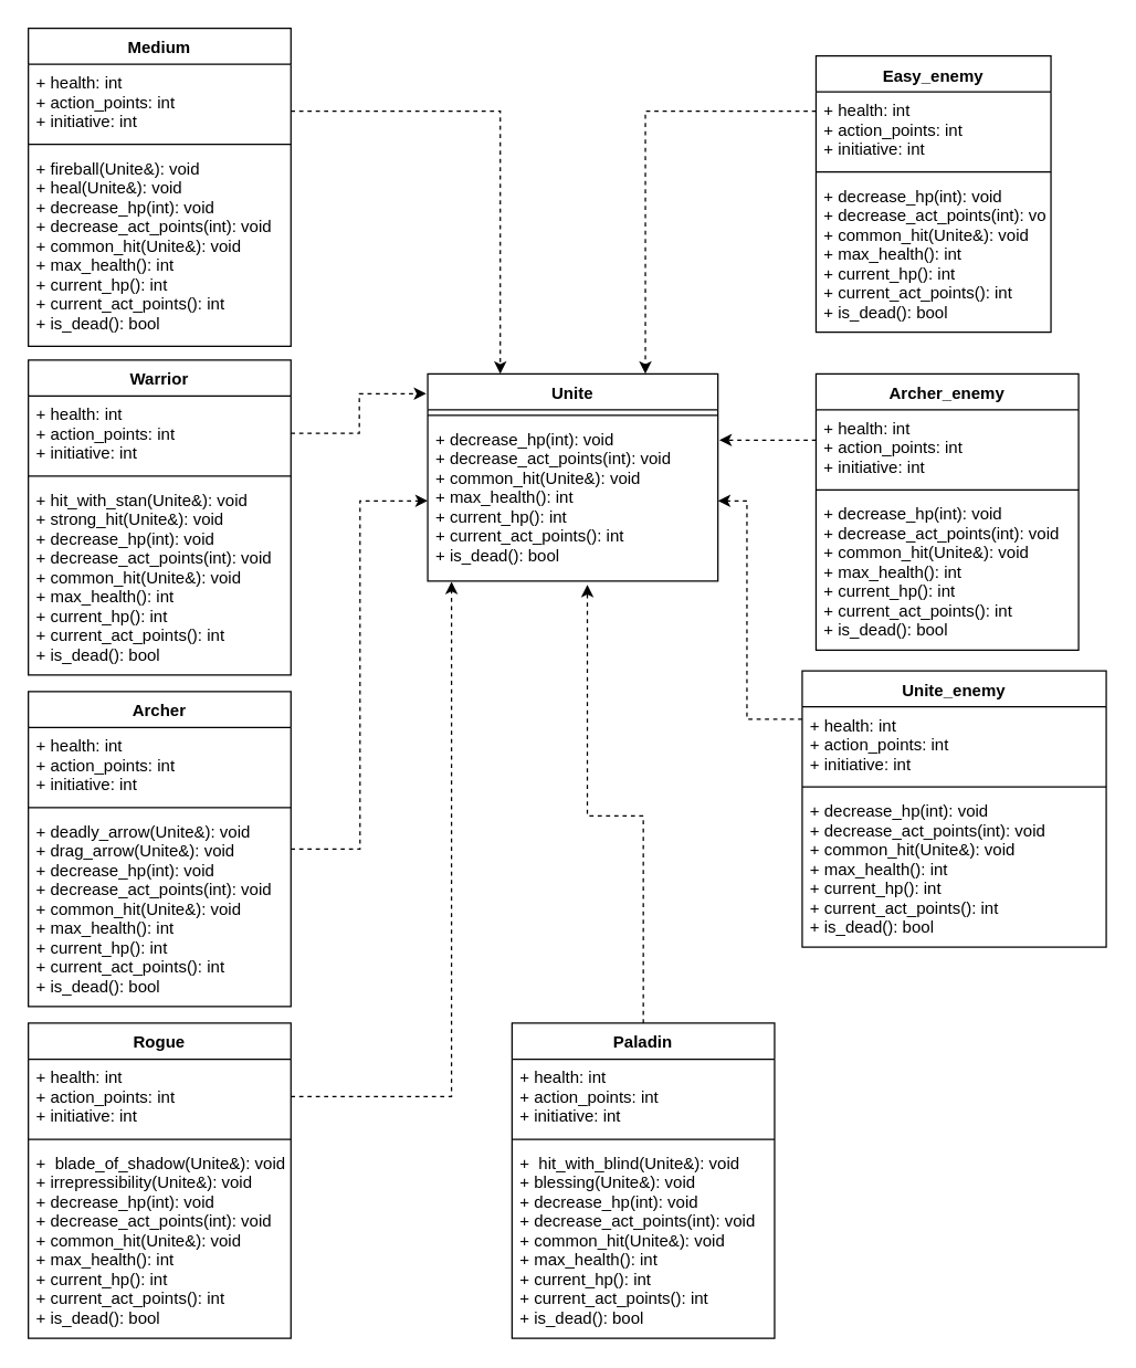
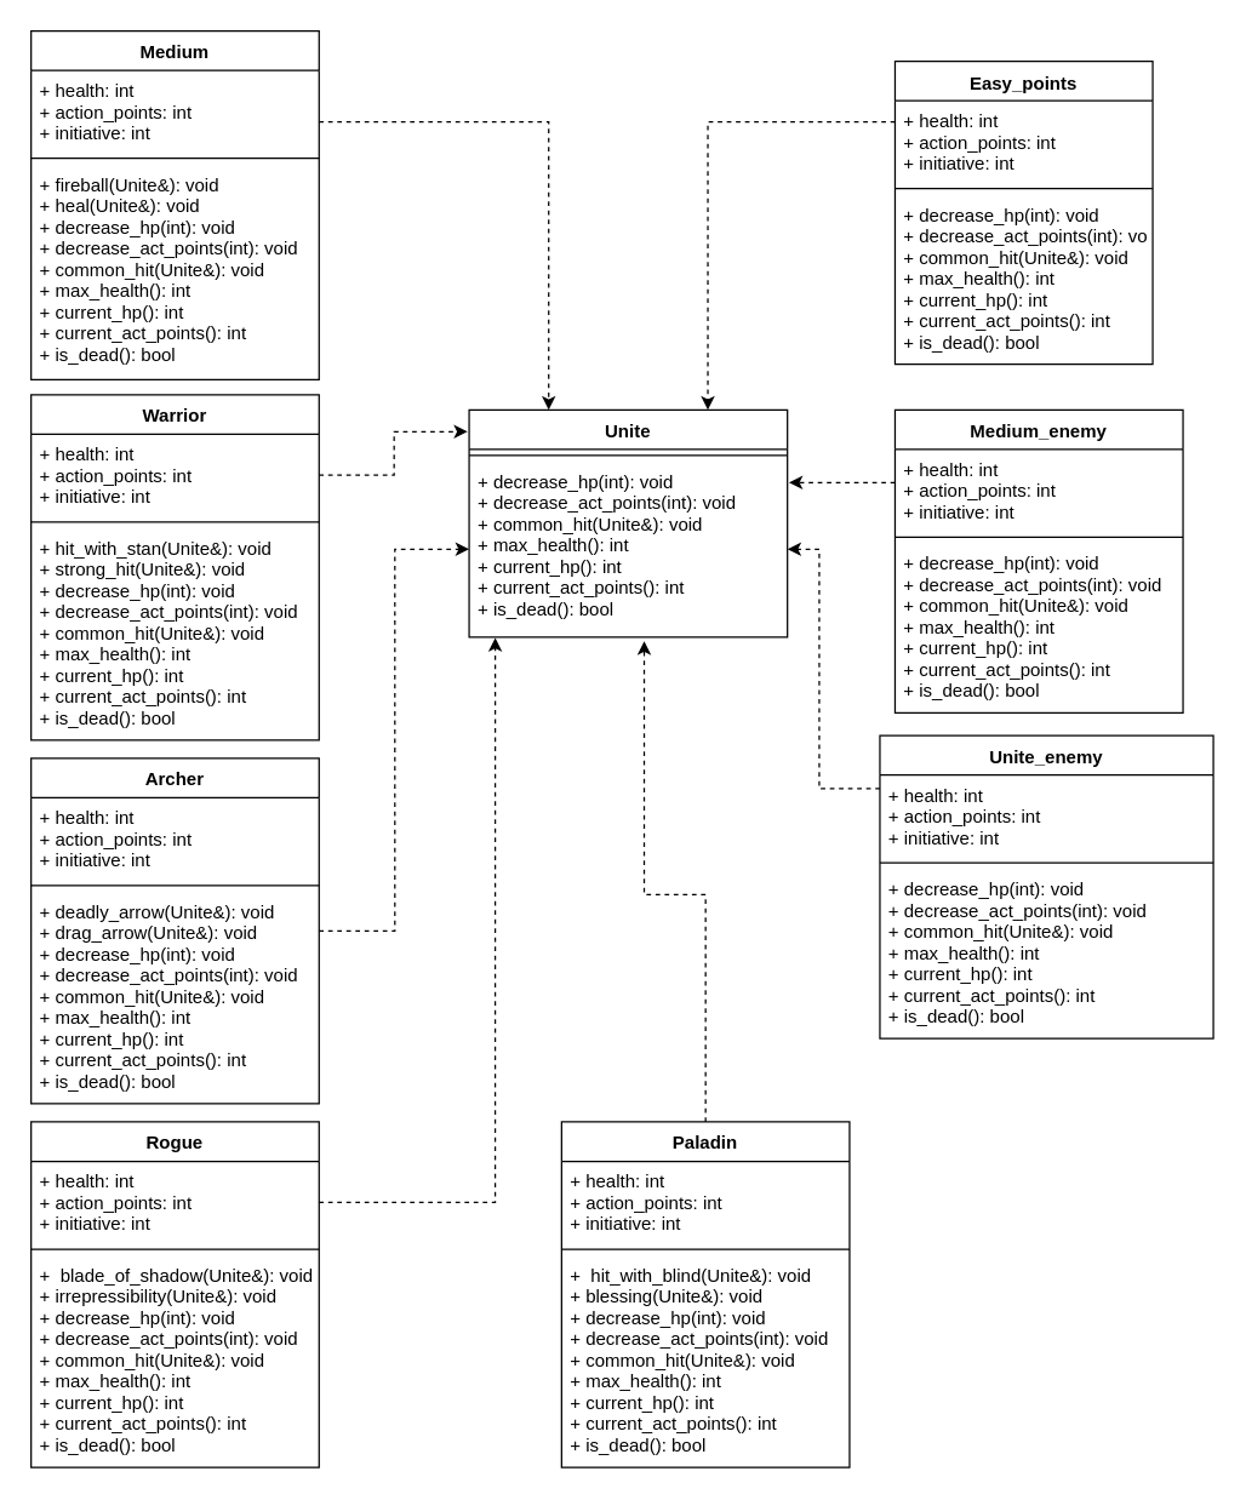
  <mxCell id="0" />
  <mxCell id="1" parent="0" />
  <mxCell id="2" value="Unite" style="swimlane;fontStyle=1;align=center;verticalAlign=top;childLayout=stackLayout;horizontal=1;startSize=26;horizontalStack=0;resizeParent=1;resizeParentMax=0;resizeLast=0;collapsible=1;marginBottom=0;spacingTop=1;glass=0;" parent="1" vertex="1"><mxGeometry x="309" y="270" width="210" height="150" as="geometry"><mxRectangle x="334" y="30" width="60" height="26" as="alternateBounds" /></mxGeometry></mxCell>
  <mxCell id="3" value="" style="line;strokeWidth=1;fillColor=none;align=left;verticalAlign=middle;spacingTop=-1;spacingLeft=3;spacingRight=3;rotatable=0;labelPosition=right;points=[];portConstraint=eastwest;" parent="2" vertex="1"><mxGeometry y="26" width="210" height="8" as="geometry" /></mxCell>
  <mxCell id="4" value="+ decrease_hp(int): void&#10;+ decrease_act_points(int): void&#10;+ common_hit(Unite&amp;): void&#10;+ max_health(): int&#10;+ current_hp(): int&#10;+ current_act_points(): int&#10;+ is_dead(): bool" style="text;strokeColor=none;fillColor=none;align=left;verticalAlign=top;spacingLeft=4;spacingRight=4;overflow=hidden;rotatable=0;points=[[0,0.5],[1,0.5]];portConstraint=eastwest;" parent="2" vertex="1"><mxGeometry y="34" width="210" height="116" as="geometry" /></mxCell>
  <mxCell id="5" value="Medium" style="swimlane;fontStyle=1;align=center;verticalAlign=top;childLayout=stackLayout;horizontal=1;startSize=26;horizontalStack=0;resizeParent=1;resizeParentMax=0;resizeLast=0;collapsible=1;marginBottom=0;glass=0;" parent="1" vertex="1"><mxGeometry x="20" y="20" width="190" height="230" as="geometry" /></mxCell>
  <mxCell id="6" value="+ health: int&#10;+ action_points: int&#10;+ initiative: int" style="text;strokeColor=none;fillColor=none;align=left;verticalAlign=top;spacingLeft=4;spacingRight=4;overflow=hidden;rotatable=0;points=[[0,0.5],[1,0.5]];portConstraint=eastwest;" parent="5" vertex="1"><mxGeometry y="26" width="190" height="54" as="geometry" /></mxCell>
  <mxCell id="7" value="" style="line;strokeWidth=1;fillColor=none;align=left;verticalAlign=middle;spacingTop=-1;spacingLeft=3;spacingRight=3;rotatable=0;labelPosition=right;points=[];portConstraint=eastwest;" parent="5" vertex="1"><mxGeometry y="80" width="190" height="8" as="geometry" /></mxCell>
  <mxCell id="8" value="+ fireball(Unite&amp;): void&#10;+ heal(Unite&amp;): void&#10;+ decrease_hp(int): void&#10;+ decrease_act_points(int): void&#10;+ common_hit(Unite&amp;): void&#10;+ max_health(): int&#10;+ current_hp(): int&#10;+ current_act_points(): int&#10;+ is_dead(): bool" style="text;strokeColor=none;fillColor=none;align=left;verticalAlign=top;spacingLeft=4;spacingRight=4;overflow=hidden;rotatable=0;points=[[0,0.5],[1,0.5]];portConstraint=eastwest;" parent="5" vertex="1"><mxGeometry y="88" width="190" height="142" as="geometry" /></mxCell>
  <mxCell id="9" value="Warrior" style="swimlane;fontStyle=1;align=center;verticalAlign=top;childLayout=stackLayout;horizontal=1;startSize=26;horizontalStack=0;resizeParent=1;resizeParentMax=0;resizeLast=0;collapsible=1;marginBottom=0;glass=0;" parent="1" vertex="1"><mxGeometry x="20" y="260" width="190" height="228" as="geometry" /></mxCell>
  <mxCell id="10" value="+ health: int&#10;+ action_points: int&#10;+ initiative: int&#10;" style="text;strokeColor=none;fillColor=none;align=left;verticalAlign=top;spacingLeft=4;spacingRight=4;overflow=hidden;rotatable=0;points=[[0,0.5],[1,0.5]];portConstraint=eastwest;" parent="9" vertex="1"><mxGeometry y="26" width="190" height="54" as="geometry" /></mxCell>
  <mxCell id="11" value="" style="line;strokeWidth=1;fillColor=none;align=left;verticalAlign=middle;spacingTop=-1;spacingLeft=3;spacingRight=3;rotatable=0;labelPosition=right;points=[];portConstraint=eastwest;" parent="9" vertex="1"><mxGeometry y="80" width="190" height="8" as="geometry" /></mxCell>
  <mxCell id="12" value="+ hit_with_stan(Unite&amp;): void&#10;+ strong_hit(Unite&amp;): void&#10;+ decrease_hp(int): void&#10;+ decrease_act_points(int): void&#10;+ common_hit(Unite&amp;): void&#10;+ max_health(): int&#10;+ current_hp(): int&#10;+ current_act_points(): int&#10;+ is_dead(): bool" style="text;strokeColor=none;fillColor=none;align=left;verticalAlign=top;spacingLeft=4;spacingRight=4;overflow=hidden;rotatable=0;points=[[0,0.5],[1,0.5]];portConstraint=eastwest;" parent="9" vertex="1"><mxGeometry y="88" width="190" height="140" as="geometry" /></mxCell>
  <mxCell id="13" style="edgeStyle=orthogonalEdgeStyle;rounded=0;orthogonalLoop=1;jettySize=auto;html=1;entryX=0;entryY=0.5;entryDx=0;entryDy=0;dashed=1;" parent="1" source="14" target="4" edge="1"><mxGeometry relative="1" as="geometry"><Array as="points"><mxPoint x="260" y="614" /><mxPoint x="260" y="362" /></Array></mxGeometry></mxCell>
  <mxCell id="14" value="Archer" style="swimlane;fontStyle=1;align=center;verticalAlign=top;childLayout=stackLayout;horizontal=1;startSize=26;horizontalStack=0;resizeParent=1;resizeParentMax=0;resizeLast=0;collapsible=1;marginBottom=0;glass=0;" parent="1" vertex="1"><mxGeometry x="20" y="500" width="190" height="228" as="geometry" /></mxCell>
  <mxCell id="15" value="+ health: int&#10;+ action_points: int&#10;+ initiative: int&#10;" style="text;strokeColor=none;fillColor=none;align=left;verticalAlign=top;spacingLeft=4;spacingRight=4;overflow=hidden;rotatable=0;points=[[0,0.5],[1,0.5]];portConstraint=eastwest;" parent="14" vertex="1"><mxGeometry y="26" width="190" height="54" as="geometry" /></mxCell>
  <mxCell id="16" value="" style="line;strokeWidth=1;fillColor=none;align=left;verticalAlign=middle;spacingTop=-1;spacingLeft=3;spacingRight=3;rotatable=0;labelPosition=right;points=[];portConstraint=eastwest;" parent="14" vertex="1"><mxGeometry y="80" width="190" height="8" as="geometry" /></mxCell>
  <mxCell id="17" value="+ deadly_arrow(Unite&amp;): void&#10;+ drag_arrow(Unite&amp;): void&#10;+ decrease_hp(int): void&#10;+ decrease_act_points(int): void&#10;+ common_hit(Unite&amp;): void&#10;+ max_health(): int&#10;+ current_hp(): int&#10;+ current_act_points(): int&#10;+ is_dead(): bool&#10;" style="text;strokeColor=none;fillColor=none;align=left;verticalAlign=top;spacingLeft=4;spacingRight=4;overflow=hidden;rotatable=0;points=[[0,0.5],[1,0.5]];portConstraint=eastwest;" parent="14" vertex="1"><mxGeometry y="88" width="190" height="140" as="geometry" /></mxCell>
  <mxCell id="18" style="edgeStyle=orthogonalEdgeStyle;rounded=0;orthogonalLoop=1;jettySize=auto;html=1;entryX=1;entryY=0.5;entryDx=0;entryDy=0;dashed=1;" parent="1" source="19" target="4" edge="1"><mxGeometry relative="1" as="geometry"><Array as="points"><mxPoint x="540" y="520" /><mxPoint x="540" y="362" /></Array></mxGeometry></mxCell>
  <mxCell id="19" value="Unite_enemy" style="swimlane;fontStyle=1;align=center;verticalAlign=top;childLayout=stackLayout;horizontal=1;startSize=26;horizontalStack=0;resizeParent=1;resizeParentMax=0;resizeLast=0;collapsible=1;marginBottom=0;spacingTop=1;glass=0;" parent="1" vertex="1"><mxGeometry x="580" y="485" width="220" height="200" as="geometry"><mxRectangle x="334" y="30" width="60" height="26" as="alternateBounds" /></mxGeometry></mxCell>
  <mxCell id="20" value="+ health: int&#10;+ action_points: int&#10;+ initiative: int" style="text;strokeColor=none;fillColor=none;align=left;verticalAlign=top;spacingLeft=4;spacingRight=4;overflow=hidden;rotatable=0;points=[[0,0.5],[1,0.5]];portConstraint=eastwest;" parent="19" vertex="1"><mxGeometry y="26" width="220" height="54" as="geometry" /></mxCell>
  <mxCell id="21" value="" style="line;strokeWidth=1;fillColor=none;align=left;verticalAlign=middle;spacingTop=-1;spacingLeft=3;spacingRight=3;rotatable=0;labelPosition=right;points=[];portConstraint=eastwest;" parent="19" vertex="1"><mxGeometry y="80" width="220" height="8" as="geometry" /></mxCell>
  <mxCell id="22" value="+ decrease_hp(int): void&#10;+ decrease_act_points(int): void&#10;+ common_hit(Unite&amp;): void&#10;+ max_health(): int&#10;+ current_hp(): int&#10;+ current_act_points(): int&#10;+ is_dead(): bool" style="text;strokeColor=none;fillColor=none;align=left;verticalAlign=top;spacingLeft=4;spacingRight=4;overflow=hidden;rotatable=0;points=[[0,0.5],[1,0.5]];portConstraint=eastwest;" parent="19" vertex="1"><mxGeometry y="88" width="220" height="112" as="geometry" /></mxCell>
- <mxCell id="23" value="Archer_enemy" style="swimlane;fontStyle=1;align=center;verticalAlign=top;childLayout=stackLayout;horizontal=1;startSize=26;horizontalStack=0;resizeParent=1;resizeParentMax=0;resizeLast=0;collapsible=1;marginBottom=0;spacingTop=1;glass=0;" parent="1" vertex="1"><mxGeometry x="590" y="270" width="190" height="200" as="geometry"><mxRectangle x="334" y="30" width="60" height="26" as="alternateBounds" /></mxGeometry></mxCell>
+ <mxCell id="23" value="Medium_enemy" style="swimlane;fontStyle=1;align=center;verticalAlign=top;childLayout=stackLayout;horizontal=1;startSize=26;horizontalStack=0;resizeParent=1;resizeParentMax=0;resizeLast=0;collapsible=1;marginBottom=0;spacingTop=1;glass=0;" parent="1" vertex="1"><mxGeometry x="590" y="270" width="190" height="200" as="geometry"><mxRectangle x="334" y="30" width="60" height="26" as="alternateBounds" /></mxGeometry></mxCell>
  <mxCell id="24" value="+ health: int&#10;+ action_points: int&#10;+ initiative: int" style="text;strokeColor=none;fillColor=none;align=left;verticalAlign=top;spacingLeft=4;spacingRight=4;overflow=hidden;rotatable=0;points=[[0,0.5],[1,0.5]];portConstraint=eastwest;" parent="23" vertex="1"><mxGeometry y="26" width="190" height="54" as="geometry" /></mxCell>
  <mxCell id="25" value="" style="line;strokeWidth=1;fillColor=none;align=left;verticalAlign=middle;spacingTop=-1;spacingLeft=3;spacingRight=3;rotatable=0;labelPosition=right;points=[];portConstraint=eastwest;" parent="23" vertex="1"><mxGeometry y="80" width="190" height="8" as="geometry" /></mxCell>
  <mxCell id="26" value="+ decrease_hp(int): void&#10;+ decrease_act_points(int): void&#10;+ common_hit(Unite&amp;): void&#10;+ max_health(): int&#10;+ current_hp(): int&#10;+ current_act_points(): int&#10;+ is_dead(): bool" style="text;strokeColor=none;fillColor=none;align=left;verticalAlign=top;spacingLeft=4;spacingRight=4;overflow=hidden;rotatable=0;points=[[0,0.5],[1,0.5]];portConstraint=eastwest;" parent="23" vertex="1"><mxGeometry y="88" width="190" height="112" as="geometry" /></mxCell>
- <mxCell id="27" value="Easy_enemy" style="swimlane;fontStyle=1;align=center;verticalAlign=top;childLayout=stackLayout;horizontal=1;startSize=26;horizontalStack=0;resizeParent=1;resizeParentMax=0;resizeLast=0;collapsible=1;marginBottom=0;spacingTop=1;glass=0;" parent="1" vertex="1"><mxGeometry x="590" y="40" width="170" height="200" as="geometry"><mxRectangle x="334" y="30" width="60" height="26" as="alternateBounds" /></mxGeometry></mxCell>
+ <mxCell id="27" value="Easy_points" style="swimlane;fontStyle=1;align=center;verticalAlign=top;childLayout=stackLayout;horizontal=1;startSize=26;horizontalStack=0;resizeParent=1;resizeParentMax=0;resizeLast=0;collapsible=1;marginBottom=0;spacingTop=1;glass=0;" parent="1" vertex="1"><mxGeometry x="590" y="40" width="170" height="200" as="geometry"><mxRectangle x="334" y="30" width="60" height="26" as="alternateBounds" /></mxGeometry></mxCell>
  <mxCell id="28" value="+ health: int&#10;+ action_points: int&#10;+ initiative: int" style="text;strokeColor=none;fillColor=none;align=left;verticalAlign=top;spacingLeft=4;spacingRight=4;overflow=hidden;rotatable=0;points=[[0,0.5],[1,0.5]];portConstraint=eastwest;" parent="27" vertex="1"><mxGeometry y="26" width="170" height="54" as="geometry" /></mxCell>
  <mxCell id="29" value="" style="line;strokeWidth=1;fillColor=none;align=left;verticalAlign=middle;spacingTop=-1;spacingLeft=3;spacingRight=3;rotatable=0;labelPosition=right;points=[];portConstraint=eastwest;" parent="27" vertex="1"><mxGeometry y="80" width="170" height="8" as="geometry" /></mxCell>
  <mxCell id="30" value="+ decrease_hp(int): void&#10;+ decrease_act_points(int): void&#10;+ common_hit(Unite&amp;): void&#10;+ max_health(): int&#10;+ current_hp(): int&#10;+ current_act_points(): int&#10;+ is_dead(): bool" style="text;strokeColor=none;fillColor=none;align=left;verticalAlign=top;spacingLeft=4;spacingRight=4;overflow=hidden;rotatable=0;points=[[0,0.5],[1,0.5]];portConstraint=eastwest;" parent="27" vertex="1"><mxGeometry y="88" width="170" height="112" as="geometry" /></mxCell>
  <mxCell id="31" style="edgeStyle=orthogonalEdgeStyle;rounded=0;orthogonalLoop=1;jettySize=auto;html=1;entryX=0.75;entryY=0;entryDx=0;entryDy=0;dashed=1;" parent="1" source="28" target="2" edge="1"><mxGeometry relative="1" as="geometry"><Array as="points"><mxPoint x="467" y="80" /></Array></mxGeometry></mxCell>
  <mxCell id="32" style="edgeStyle=orthogonalEdgeStyle;rounded=0;orthogonalLoop=1;jettySize=auto;html=1;entryX=0.25;entryY=0;entryDx=0;entryDy=0;dashed=1;" parent="1" source="6" target="2" edge="1"><mxGeometry relative="1" as="geometry"><Array as="points"><mxPoint x="362" y="80" /></Array></mxGeometry></mxCell>
  <mxCell id="33" style="edgeStyle=orthogonalEdgeStyle;rounded=0;orthogonalLoop=1;jettySize=auto;html=1;dashed=1;" parent="1" source="24" edge="1"><mxGeometry relative="1" as="geometry"><Array as="points"><mxPoint x="570" y="318" /><mxPoint x="570" y="318" /></Array><mxPoint x="520" y="318" as="targetPoint" /></mxGeometry></mxCell>
  <mxCell id="34" value="Rogue" style="swimlane;fontStyle=1;align=center;verticalAlign=top;childLayout=stackLayout;horizontal=1;startSize=26;horizontalStack=0;resizeParent=1;resizeParentMax=0;resizeLast=0;collapsible=1;marginBottom=0;glass=0;" parent="1" vertex="1"><mxGeometry x="20" y="740" width="190" height="228" as="geometry" /></mxCell>
  <mxCell id="35" value="+ health: int&#10;+ action_points: int&#10;+ initiative: int&#10;" style="text;strokeColor=none;fillColor=none;align=left;verticalAlign=top;spacingLeft=4;spacingRight=4;overflow=hidden;rotatable=0;points=[[0,0.5],[1,0.5]];portConstraint=eastwest;" parent="34" vertex="1"><mxGeometry y="26" width="190" height="54" as="geometry" /></mxCell>
  <mxCell id="36" value="" style="line;strokeWidth=1;fillColor=none;align=left;verticalAlign=middle;spacingTop=-1;spacingLeft=3;spacingRight=3;rotatable=0;labelPosition=right;points=[];portConstraint=eastwest;" parent="34" vertex="1"><mxGeometry y="80" width="190" height="8" as="geometry" /></mxCell>
  <mxCell id="37" value="+  blade_of_shadow(Unite&amp;): void&#10;+ irrepressibility(Unite&amp;): void&#10;+ decrease_hp(int): void&#10;+ decrease_act_points(int): void&#10;+ common_hit(Unite&amp;): void&#10;+ max_health(): int&#10;+ current_hp(): int&#10;+ current_act_points(): int&#10;+ is_dead(): bool&#10;" style="text;strokeColor=none;fillColor=none;align=left;verticalAlign=top;spacingLeft=4;spacingRight=4;overflow=hidden;rotatable=0;points=[[0,0.5],[1,0.5]];portConstraint=eastwest;" parent="34" vertex="1"><mxGeometry y="88" width="190" height="140" as="geometry" /></mxCell>
  <mxCell id="38" style="edgeStyle=orthogonalEdgeStyle;rounded=0;orthogonalLoop=1;jettySize=auto;html=1;entryX=0.55;entryY=1.023;entryDx=0;entryDy=0;entryPerimeter=0;dashed=1;" parent="1" source="39" target="4" edge="1"><mxGeometry relative="1" as="geometry"><Array as="points"><mxPoint x="465" y="590" /><mxPoint x="425" y="590" /></Array></mxGeometry></mxCell>
  <mxCell id="39" value="Paladin" style="swimlane;fontStyle=1;align=center;verticalAlign=top;childLayout=stackLayout;horizontal=1;startSize=26;horizontalStack=0;resizeParent=1;resizeParentMax=0;resizeLast=0;collapsible=1;marginBottom=0;glass=0;" parent="1" vertex="1"><mxGeometry x="370" y="740" width="190" height="228" as="geometry" /></mxCell>
  <mxCell id="40" value="+ health: int&#10;+ action_points: int&#10;+ initiative: int&#10;" style="text;strokeColor=none;fillColor=none;align=left;verticalAlign=top;spacingLeft=4;spacingRight=4;overflow=hidden;rotatable=0;points=[[0,0.5],[1,0.5]];portConstraint=eastwest;" parent="39" vertex="1"><mxGeometry y="26" width="190" height="54" as="geometry" /></mxCell>
  <mxCell id="41" value="" style="line;strokeWidth=1;fillColor=none;align=left;verticalAlign=middle;spacingTop=-1;spacingLeft=3;spacingRight=3;rotatable=0;labelPosition=right;points=[];portConstraint=eastwest;" parent="39" vertex="1"><mxGeometry y="80" width="190" height="8" as="geometry" /></mxCell>
  <mxCell id="42" value="+  hit_with_blind(Unite&amp;): void&#10;+ blessing(Unite&amp;): void&#10;+ decrease_hp(int): void&#10;+ decrease_act_points(int): void&#10;+ common_hit(Unite&amp;): void&#10;+ max_health(): int&#10;+ current_hp(): int&#10;+ current_act_points(): int&#10;+ is_dead(): bool&#10;" style="text;strokeColor=none;fillColor=none;align=left;verticalAlign=top;spacingLeft=4;spacingRight=4;overflow=hidden;rotatable=0;points=[[0,0.5],[1,0.5]];portConstraint=eastwest;" parent="39" vertex="1"><mxGeometry y="88" width="190" height="140" as="geometry" /></mxCell>
  <mxCell id="43" style="edgeStyle=orthogonalEdgeStyle;rounded=0;orthogonalLoop=1;jettySize=auto;html=1;entryX=-0.005;entryY=0.096;entryDx=0;entryDy=0;entryPerimeter=0;dashed=1;" parent="1" source="10" target="2" edge="1"><mxGeometry relative="1" as="geometry" /></mxCell>
  <mxCell id="44" style="edgeStyle=orthogonalEdgeStyle;rounded=0;orthogonalLoop=1;jettySize=auto;html=1;entryX=0.082;entryY=1.004;entryDx=0;entryDy=0;entryPerimeter=0;dashed=1;" parent="1" source="35" target="4" edge="1"><mxGeometry relative="1" as="geometry"><Array as="points"><mxPoint x="326" y="793" /></Array></mxGeometry></mxCell>
